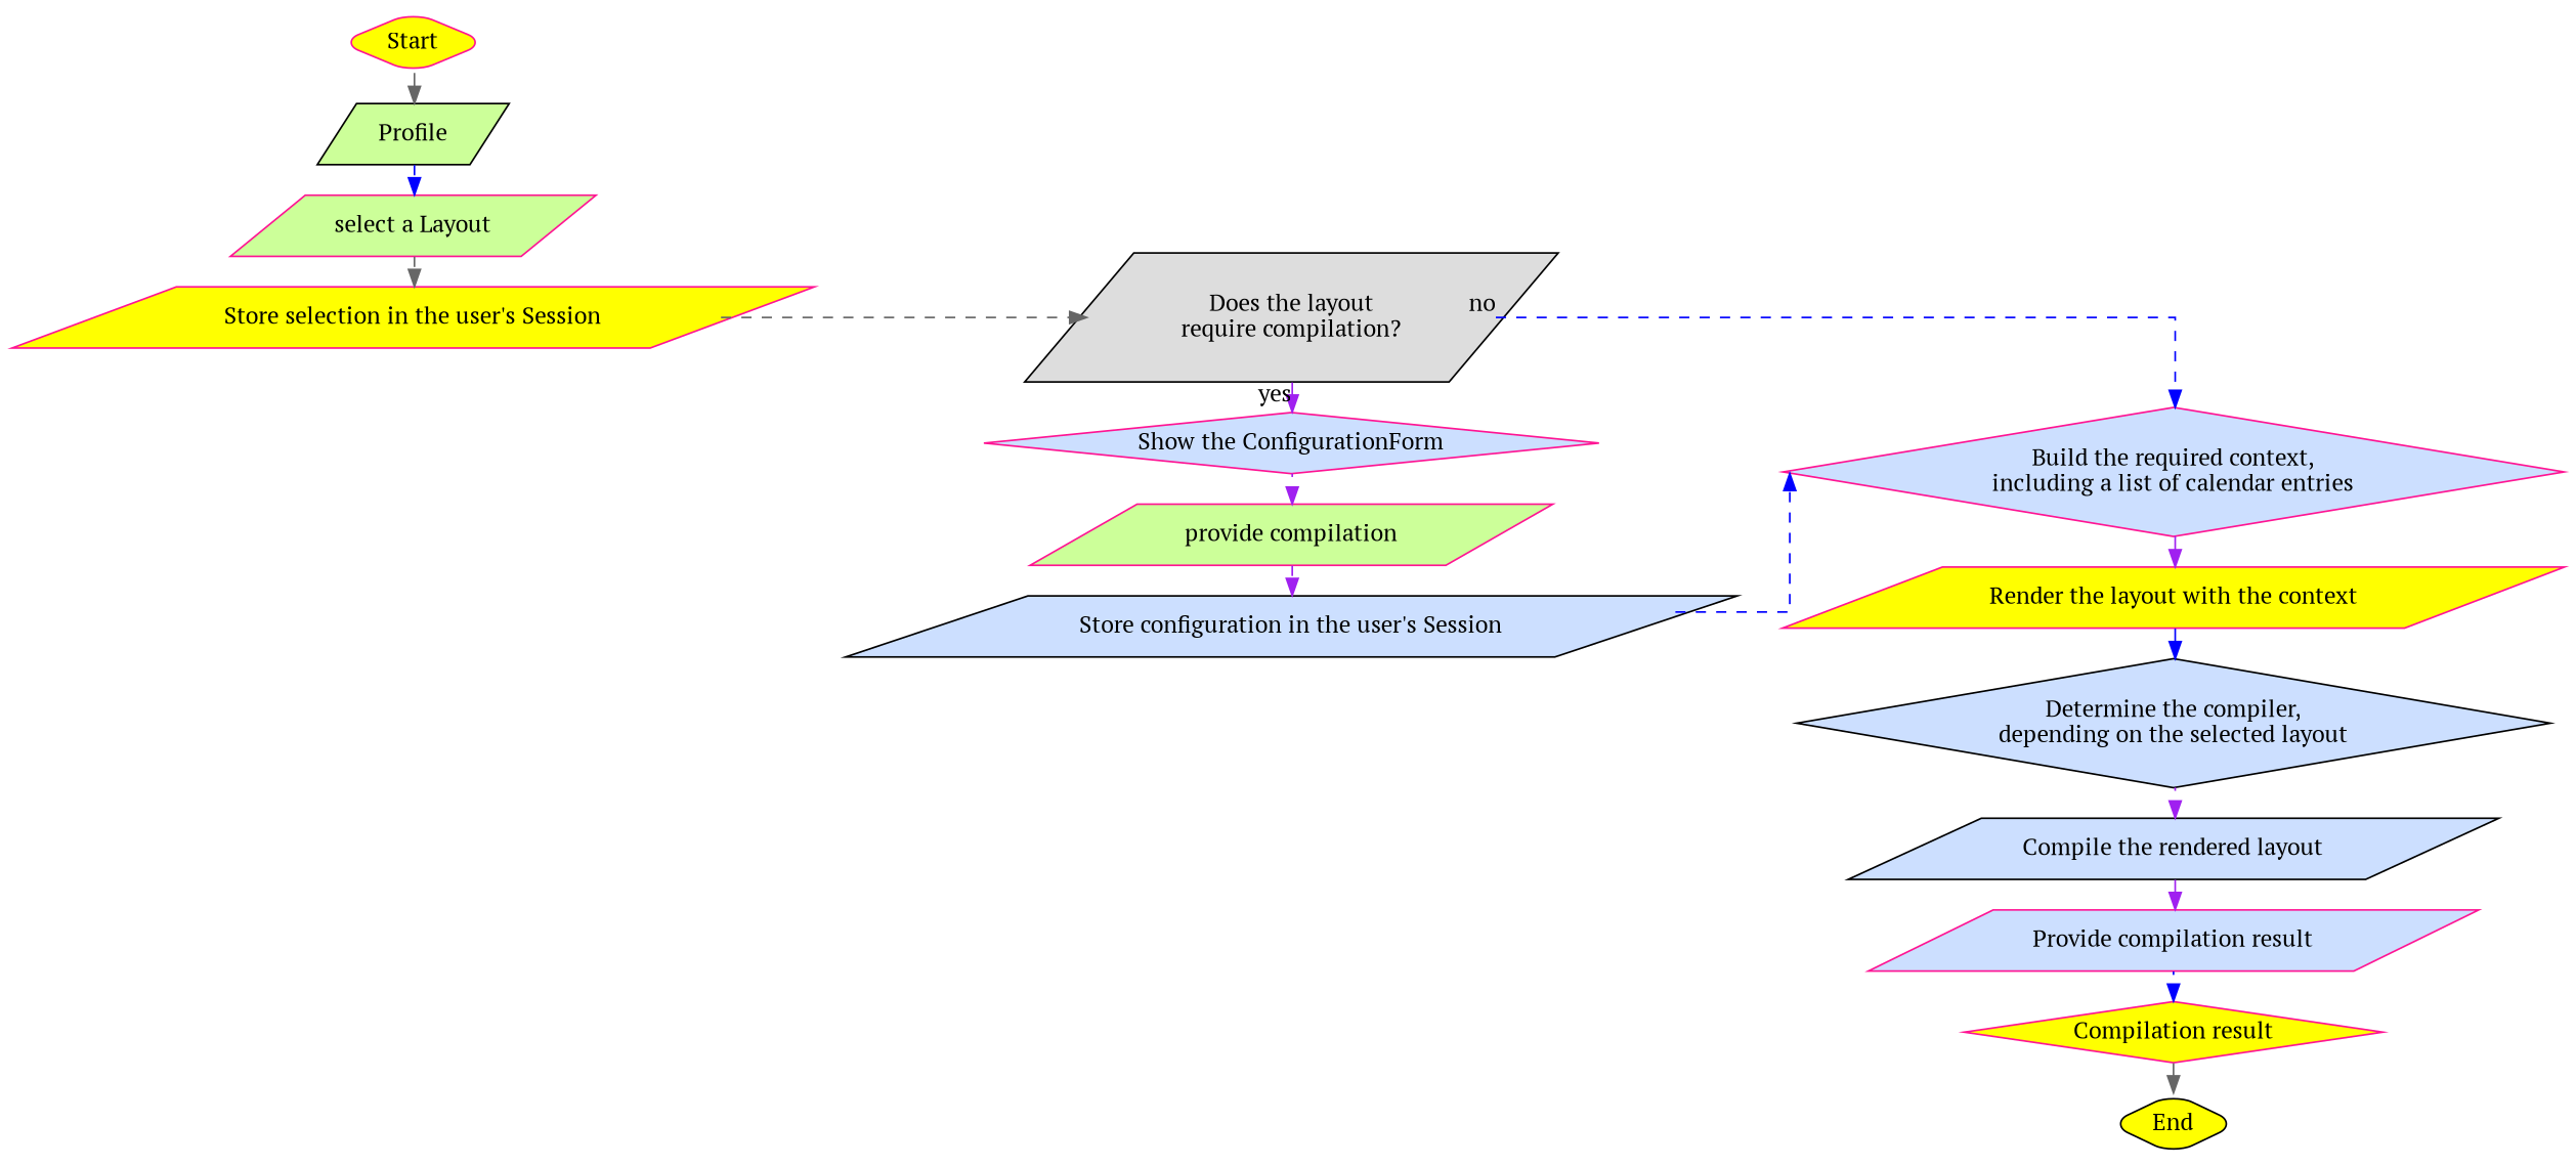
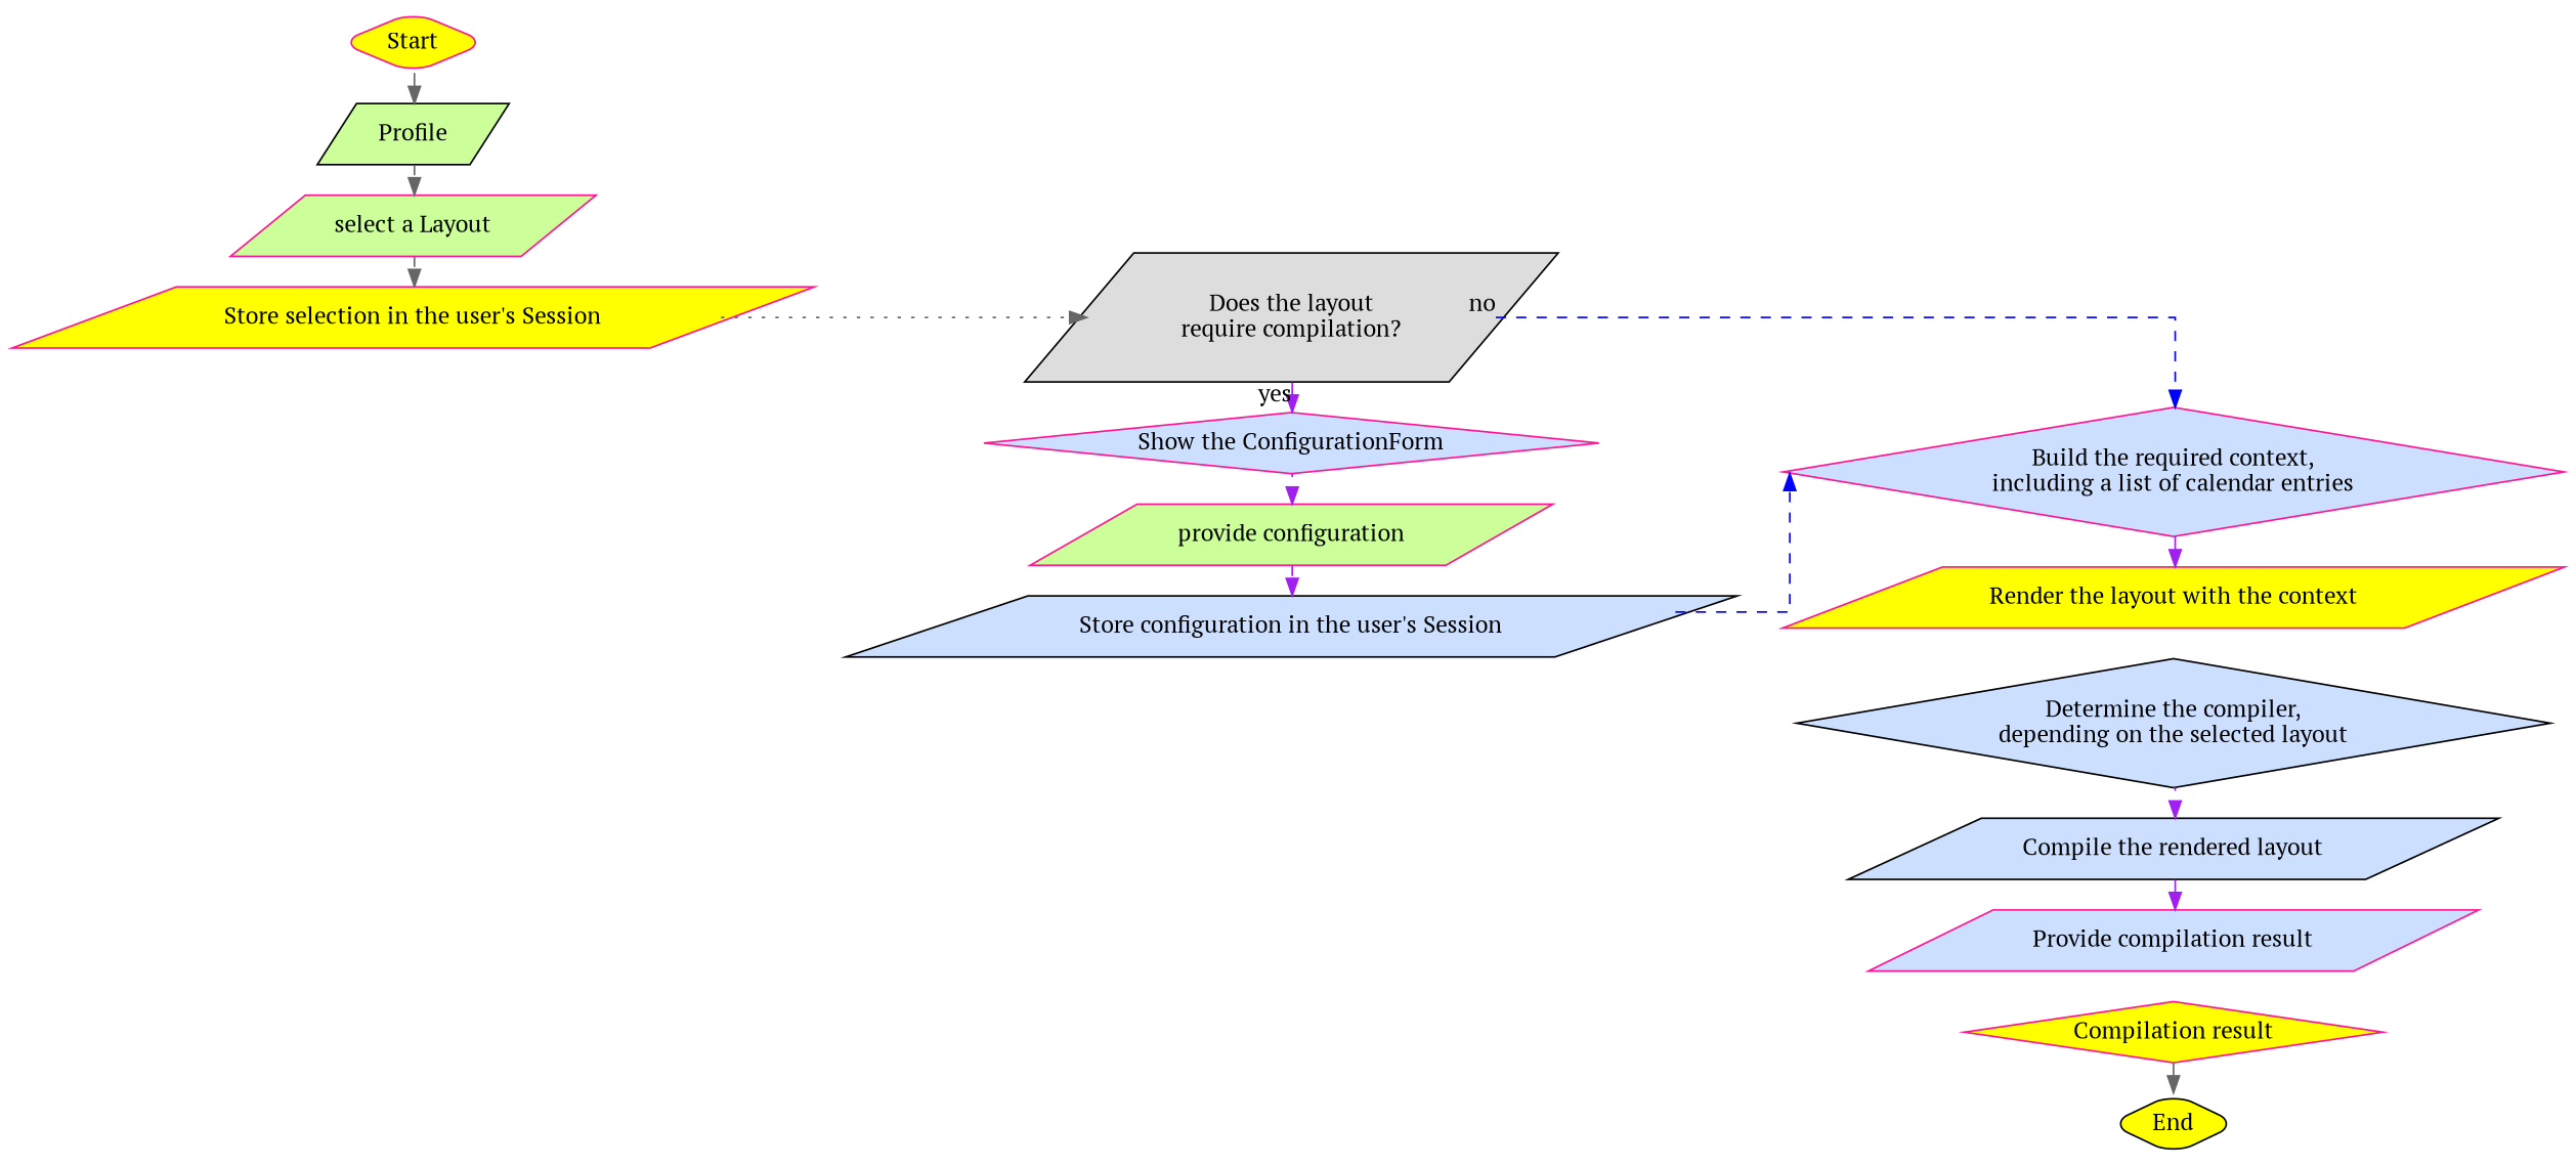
  digraph {
    compound=true
    fontname="PT Serif"
    rankdir=LR
    splines=ortho
    node [color=deeppink fillcolor="#ccdfff" fontname="PT Serif" shape=parallelogram style=filled]
    edge [color=purple fontname="PT Serif" style=solid]
    n1 [fillcolor="#ffff00" label=Start shape=diamond style="filled, rounded"]
    n2 [fillcolor="#ffff00" label="Store selection in the user's Session"]
    n3 [color=black fillcolor="#ccff99" label=Profile]
    n4 [fillcolor="#ccff99" label="select a Layout"]
    n5 [label="Show the ConfigurationForm" shape=diamond]
    n6 [color=black label="Store configuration in the user's Session"]
-   n7 [fillcolor="#ccff99" label="provide compilation"]
+   n7 [fillcolor="#ccff99" label="provide configuration"]
    n8 [color=black fillcolor="#dddddd" label="Does the layout\nrequire compilation?"]
    n9 [color=black fillcolor="#ffff00" label=End shape=diamond style="filled, rounded"]
    n10 [label="Build the required context,\nincluding a list of calendar entries" shape=diamond]
    n11 [fillcolor="#ffff00" label="Render the layout with the context"]
    n12 [color=black label="Determine the compiler,\ndepending on the selected layout" shape=diamond]
    n13 [color=black label="Compile the rendered layout"]
    n14 [label="Provide compilation result"]
    n15 [fillcolor="#ffff00" label="Compilation result" shape=diamond]
    subgraph sub_1 {
      rank=same
      n1
      n2
      n3
      n4
    }
    subgraph sub_2 {
      rank=same
      n5
      n6
      n7
      n8
    }
    subgraph sub_3 {
      rank=same
      n9
      n10
      n11
      n12
      n13
      n14
      n15
    }
    n1 -> n3 [color=gray40]
-   n2 -> n8 [color=gray40 style=dashed]
-   n3 -> n4 [color=blue style=dashed]
+   n2 -> n8 [color=gray40 style=dotted]
+   n3 -> n4 [color=gray40 style=dashed]
    n4 -> n2 [color=gray40 style=dashed]
    n5 -> n7 [style=dotted]
    n6 -> n10 [color=blue style=dashed]
    n7 -> n6 [style=dashed]
    n8 -> n5 [taillabel=yes]
    n8 -> n10 [color=blue style=dashed taillabel=no]
    n10 -> n11
-   n11 -> n12 [color=blue]
    n12 -> n13 [style=dotted]
    n13 -> n14
-   n14 -> n15 [color=blue style=dotted]
    n15 -> n9 [color=gray40]
  }
